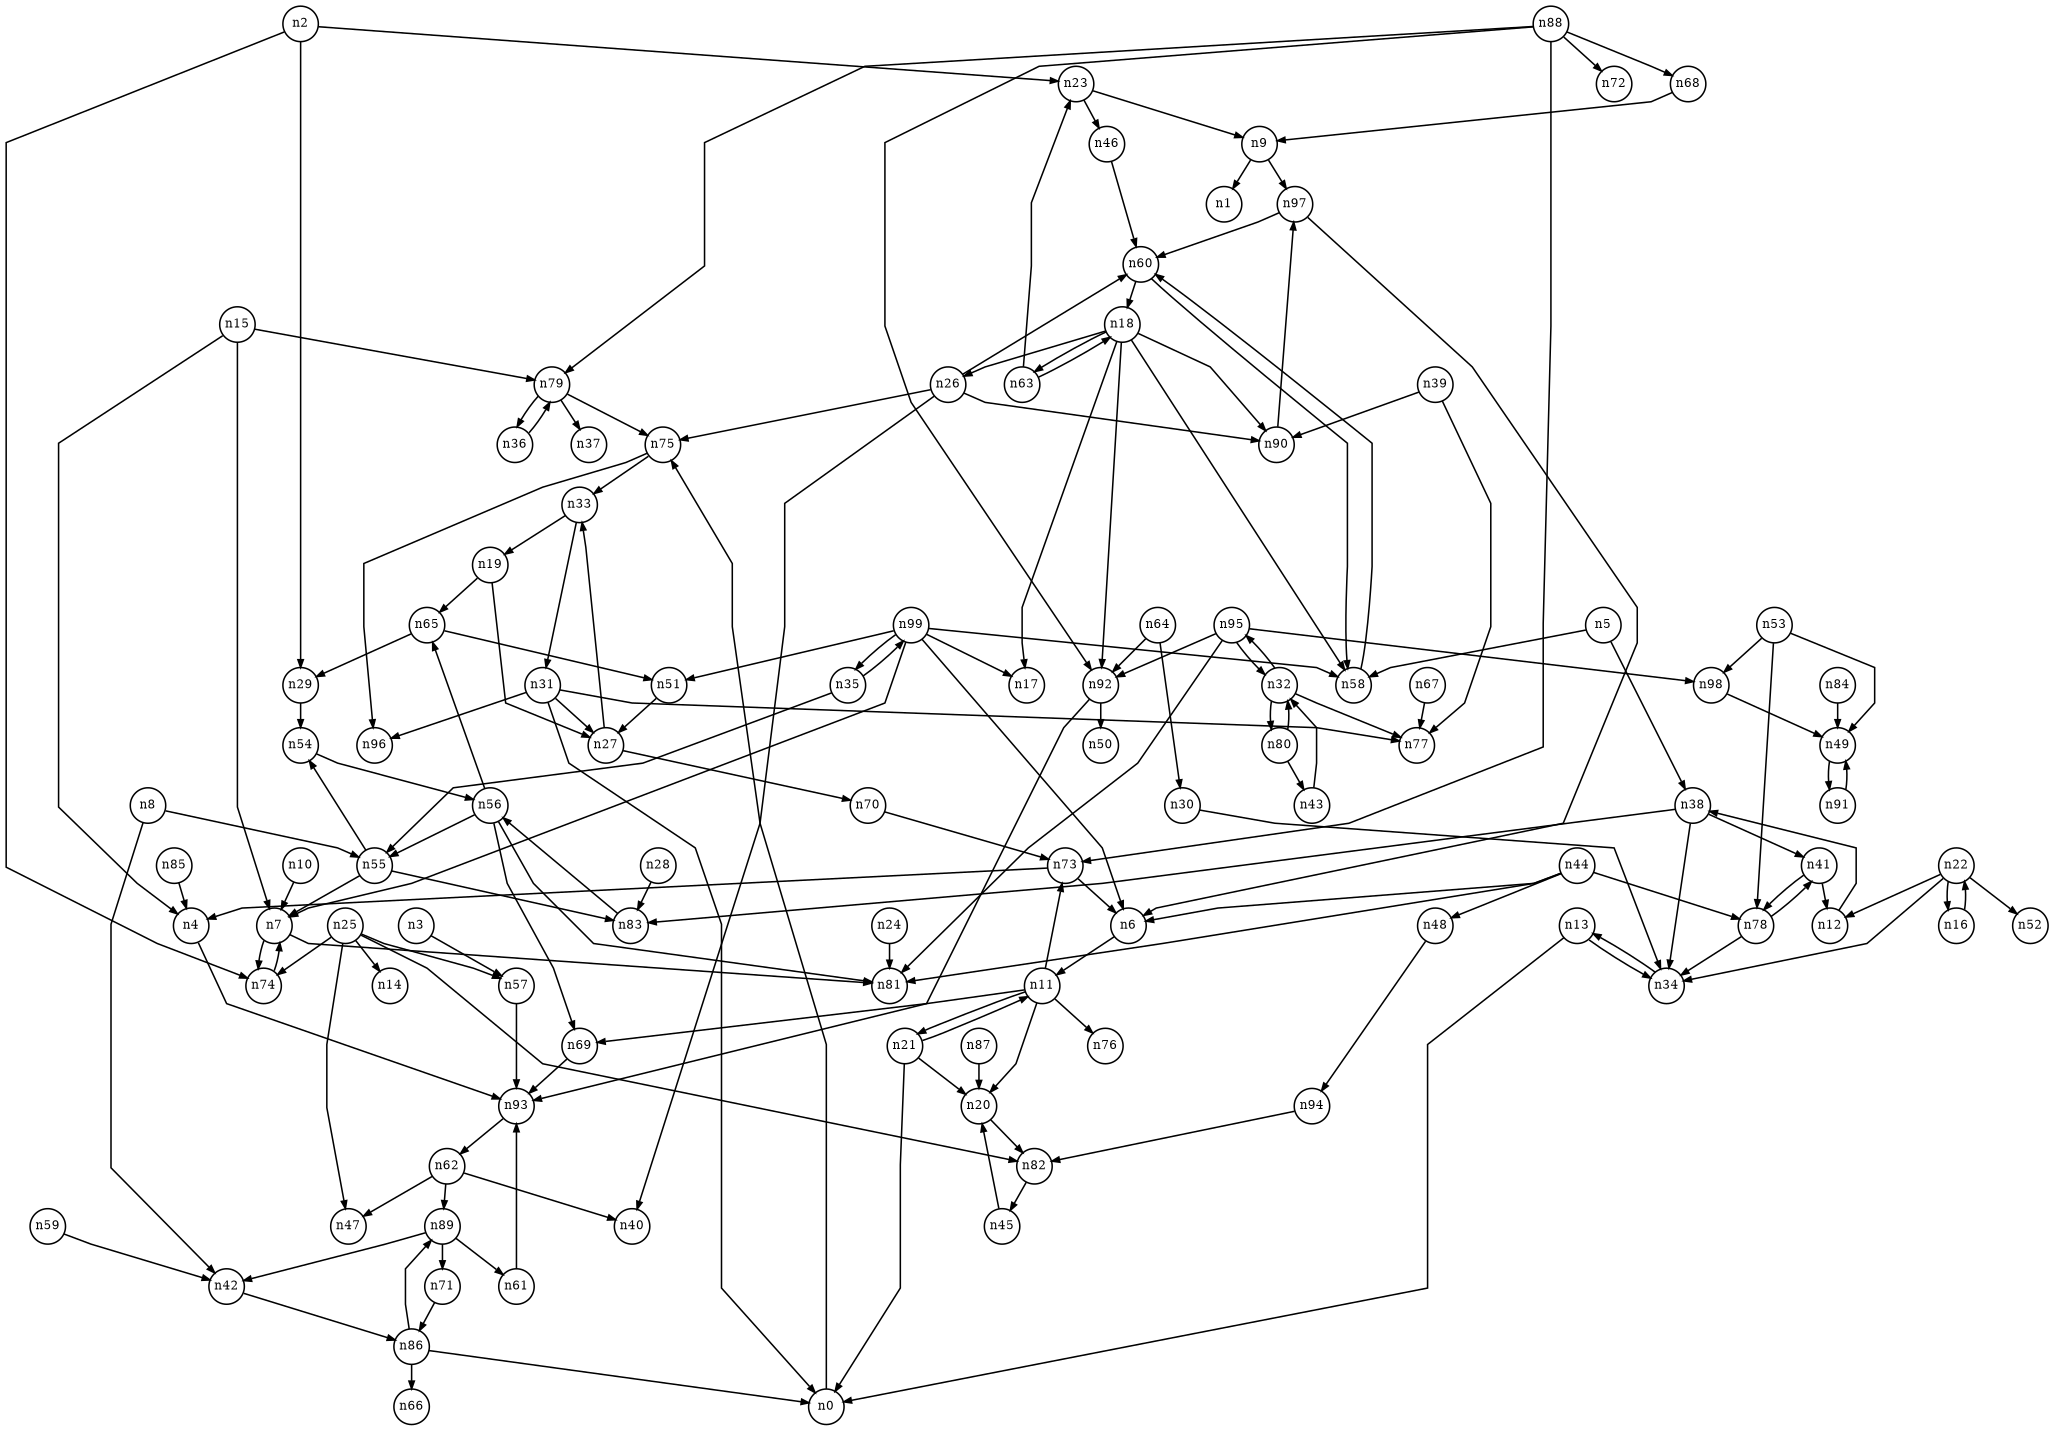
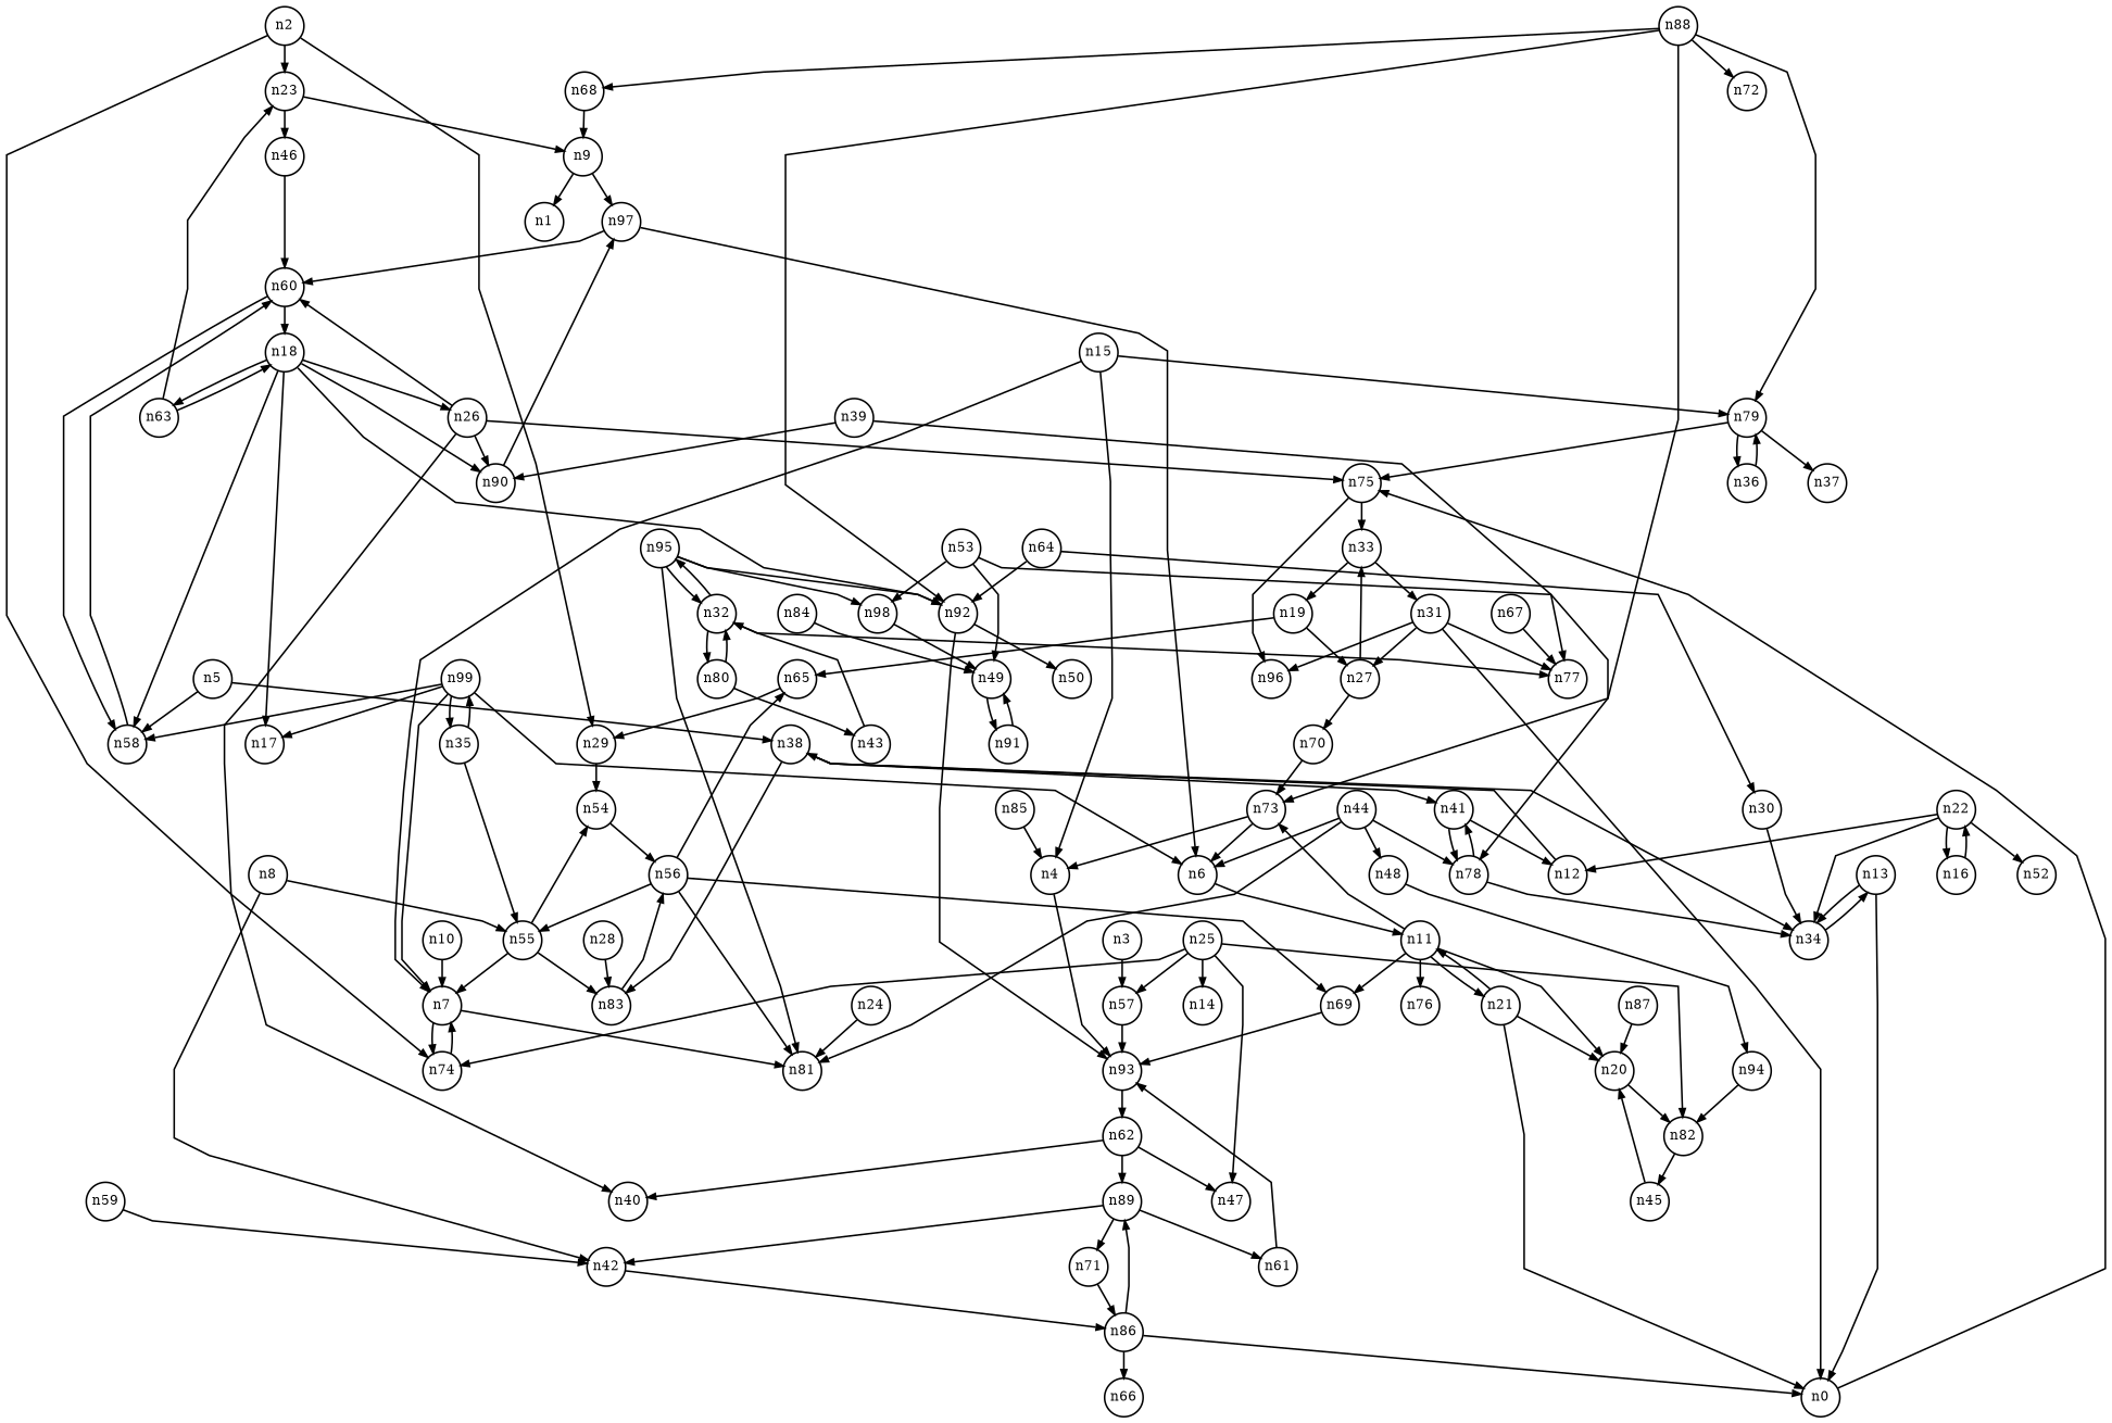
  digraph {
    fontsize=8
    nodesep=0.22
    nodesize=0.32
    ranksep=0.22
    splines=polyline
    node [fixedsize=shape fontsize=8 shape=circle]
    edge [arrowsize=0.5]
    n75 [width=0.32]
    n96 [width=0.32]
    n33 [width=0.32]
    n19 [width=0.32]
    n31 [width=0.32]
    n65 [width=0.32]
    n27 [width=0.32]
    n0 [width=0.32]
    n77 [width=0.32]
    n23 [width=0.32]
    n9 [width=0.32]
    n46 [width=0.32]
    n1 [width=0.32]
    n97 [width=0.32]
    n60 [width=0.32]
    n6 [width=0.32]
    n58 [width=0.32]
    n18 [width=0.32]
    n2 [width=0.32]
    n29 [width=0.32]
    n74 [width=0.32]
    n54 [width=0.32]
    n7 [width=0.32]
    n56 [width=0.32]
    n81 [width=0.32]
    n55 [width=0.32]
    n69 [width=0.32]
    n57 [width=0.32]
    n93 [width=0.32]
    n62 [width=0.32]
    n47 [width=0.32]
    n40 [width=0.32]
    n89 [width=0.32]
    n3 [width=0.32]
    n42 [width=0.32]
    n61 [width=0.32]
    n71 [width=0.32]
    n4 [width=0.32]
    n38 [width=0.32]
    n34 [width=0.32]
    n41 [width=0.32]
    n83 [width=0.32]
    n13 [width=0.32]
    n12 [width=0.32]
    n78 [width=0.32]
    n5 [width=0.32]
    n17 [width=0.32]
    n63 [width=0.32]
    n90 [width=0.32]
    n92 [width=0.32]
    n26 [width=0.32]
    n86 [width=0.32]
    n66 [width=0.32]
    n8 [width=0.32]
    n11 [width=0.32]
    n10 [width=0.32]
    n21 [width=0.32]
    n20 [width=0.32]
    n82 [width=0.32]
    n73 [width=0.32]
    n76 [width=0.32]
    n45 [width=0.32]
    n15 [width=0.32]
    n79 [width=0.32]
    n36 [width=0.32]
    n37 [width=0.32]
    n50 [width=0.32]
-   n51 [width=0.32]
    n70 [width=0.32]
    n22 [width=0.32]
    n16 [width=0.32]
    n52 [width=0.32]
    n24 [width=0.32]
    n25 [width=0.32]
    n14 [width=0.32]
    n28 [width=0.32]
    n30 [width=0.32]
    n32 [width=0.32]
    n80 [width=0.32]
    n95 [width=0.32]
    n43 [width=0.32]
    n98 [width=0.32]
    n49 [width=0.32]
    n91 [width=0.32]
    n35 [width=0.32]
    n99 [width=0.32]
    n39 [width=0.32]
    n44 [width=0.32]
    n48 [width=0.32]
    n94 [width=0.32]
    n53 [width=0.32]
    n59 [width=0.32]
    n64 [width=0.32]
    n67 [width=0.32]
    n68 [width=0.32]
    n84 [width=0.32]
    n85 [width=0.32]
    n87 [width=0.32]
    n88 [width=0.32]
    n72 [width=0.32]
    n75 -> n96
    n75 -> n33
    n33 -> n19
    n33 -> n31
    n19 -> n65
    n19 -> n27
    n31 -> n96
    n31 -> n27
    n31 -> n0
    n31 -> n77
    n65 -> n29
-   n65 -> n51
    n27 -> n33
    n27 -> n70
    n0 -> n75
    n23 -> n9
    n23 -> n46
    n9 -> n1
    n9 -> n97
    n46 -> n60
    n97 -> n60
    n97 -> n6
    n60 -> n58
    n60 -> n18
    n6 -> n11
    n58 -> n60
    n18 -> n58
    n18 -> n17
    n18 -> n63
    n18 -> n90
    n18 -> n92
    n18 -> n26
    n2 -> n23
    n2 -> n29
    n2 -> n74
    n29 -> n54
    n74 -> n7
    n54 -> n56
    n7 -> n74
    n7 -> n81
    n56 -> n65
    n56 -> n81
    n56 -> n55
    n56 -> n69
    n55 -> n54
    n55 -> n7
    n55 -> n83
    n69 -> n93
    n57 -> n93
    n93 -> n62
    n62 -> n47
    n62 -> n40
    n62 -> n89
    n89 -> n42
    n89 -> n61
    n89 -> n71
    n3 -> n57
    n42 -> n86
    n61 -> n93
    n71 -> n86
    n4 -> n93
    n38 -> n34
    n38 -> n41
    n38 -> n83
    n34 -> n13
    n41 -> n12
    n41 -> n78
    n83 -> n56
    n13 -> n0
    n13 -> n34
    n12 -> n38
    n78 -> n34
    n78 -> n41
    n5 -> n58
    n5 -> n38
    n63 -> n23
    n63 -> n18
    n90 -> n97
    n92 -> n93
    n92 -> n50
    n26 -> n75
    n26 -> n60
    n26 -> n40
    n26 -> n90
    n86 -> n0
    n86 -> n89
    n86 -> n66
    n8 -> n55
    n8 -> n42
    n11 -> n69
    n11 -> n21
    n11 -> n20
    n11 -> n73
    n11 -> n76
    n10 -> n7
    n21 -> n0
    n21 -> n11
    n21 -> n20
    n20 -> n82
    n82 -> n45
    n73 -> n6
    n73 -> n4
    n45 -> n20
    n15 -> n7
    n15 -> n4
    n15 -> n79
    n79 -> n75
    n79 -> n36
    n79 -> n37
    n36 -> n79
-   n51 -> n27
    n70 -> n73
    n22 -> n34
    n22 -> n12
    n22 -> n16
    n22 -> n52
    n16 -> n22
    n24 -> n81
    n25 -> n74
    n25 -> n57
    n25 -> n47
    n25 -> n82
    n25 -> n14
    n28 -> n83
    n30 -> n34
    n32 -> n77
    n32 -> n80
    n32 -> n95
    n80 -> n32
    n80 -> n43
    n95 -> n81
    n95 -> n92
    n95 -> n32
    n95 -> n98
    n43 -> n32
    n98 -> n49
    n49 -> n91
    n91 -> n49
    n35 -> n55
    n35 -> n99
    n99 -> n6
    n99 -> n58
    n99 -> n7
    n99 -> n17
-   n99 -> n51
    n99 -> n35
    n39 -> n77
    n39 -> n90
    n44 -> n6
    n44 -> n81
    n44 -> n78
    n44 -> n48
    n48 -> n94
    n94 -> n82
    n53 -> n78
    n53 -> n98
    n53 -> n49
    n59 -> n42
    n64 -> n92
    n64 -> n30
    n67 -> n77
    n68 -> n9
    n84 -> n49
    n85 -> n4
    n87 -> n20
    n88 -> n92
    n88 -> n73
    n88 -> n79
    n88 -> n68
    n88 -> n72
  }
